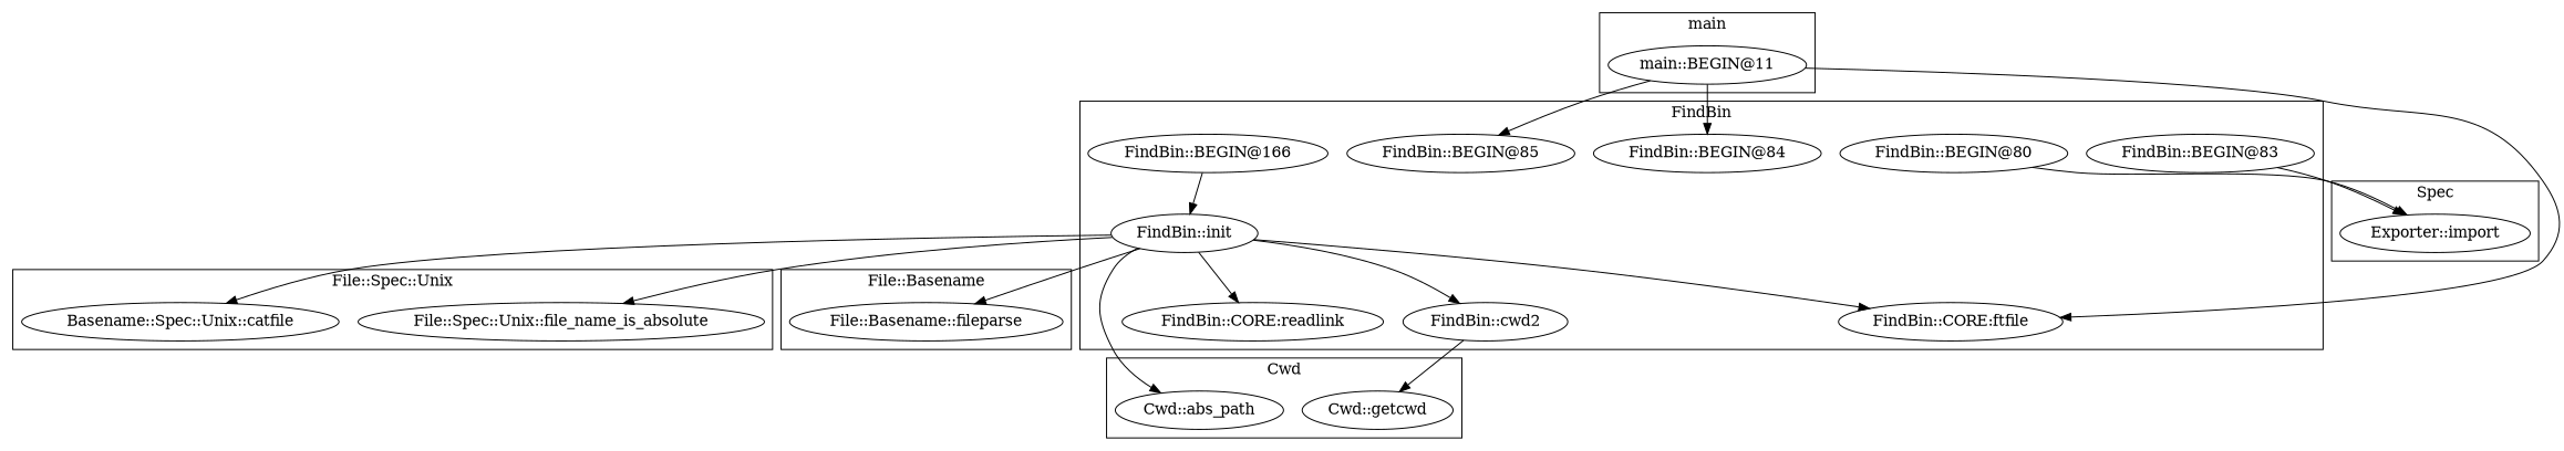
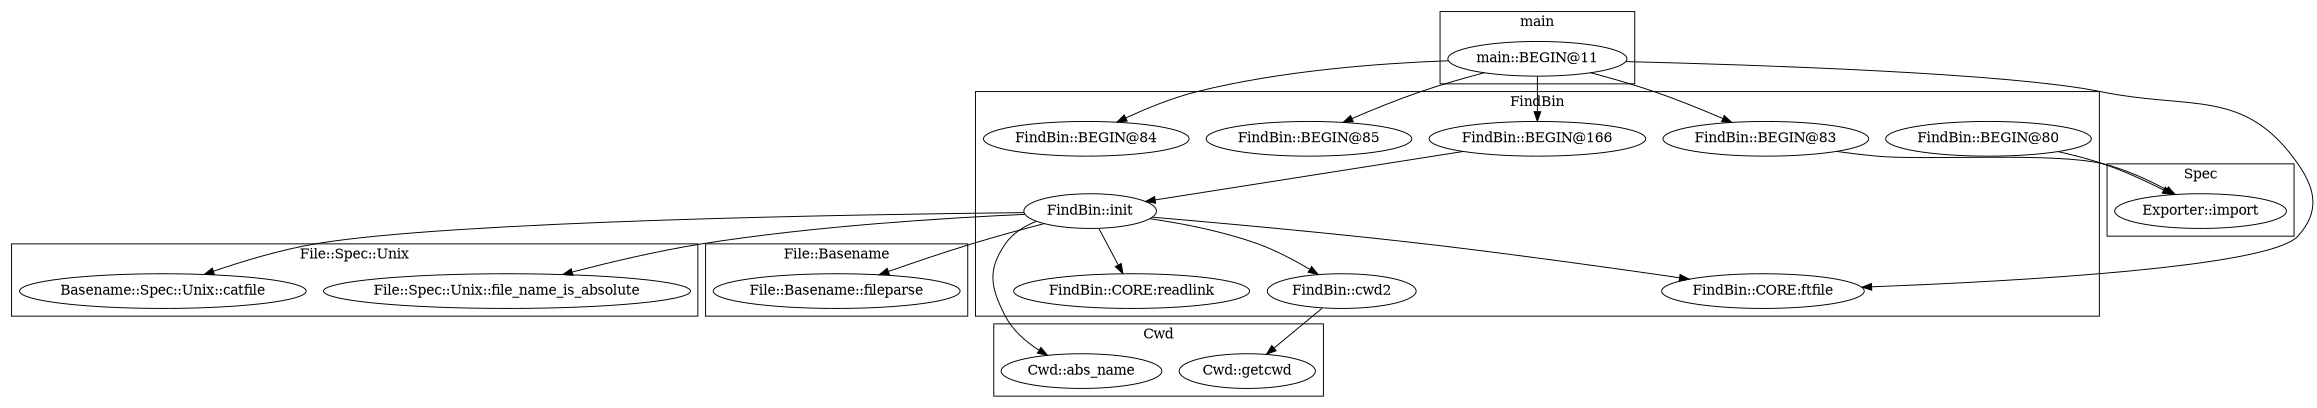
  digraph {
    "main::BEGIN@11"
    "File::Spec::Unix::file_name_is_absolute"
    n3 [label="Basename::Spec::Unix::catfile"]
    "FindBin::CORE:ftfile"
    "FindBin::BEGIN@83"
    "FindBin::CORE:readlink"
    "FindBin::init"
    "FindBin::BEGIN@80"
    "FindBin::BEGIN@85"
    "FindBin::BEGIN@84"
    "FindBin::BEGIN@166"
    "FindBin::cwd2"
    "Exporter::import"
    "File::Basename::fileparse"
-   "Cwd::abs_path"
+   "Cwd::abs_path" [label="Cwd::abs_name"]
    "Cwd::getcwd"
    subgraph cluster_1 {
      label=main
      "main::BEGIN@11"
    }
    subgraph cluster_2 {
      label="File::Spec::Unix"
      "File::Spec::Unix::file_name_is_absolute"
      n3
    }
    subgraph cluster_3 {
      label=FindBin
      "FindBin::CORE:ftfile"
      "FindBin::BEGIN@83"
      "FindBin::CORE:readlink"
      "FindBin::init"
      "FindBin::BEGIN@80"
      "FindBin::BEGIN@85"
      "FindBin::BEGIN@84"
      "FindBin::BEGIN@166"
      "FindBin::cwd2"
    }
    subgraph cluster_4 {
      label=Spec
      "Exporter::import"
    }
    subgraph cluster_5 {
      label="File::Basename"
      "File::Basename::fileparse"
    }
    subgraph cluster_6 {
      label=Cwd
      "Cwd::abs_path"
      "Cwd::getcwd"
    }
    "main::BEGIN@11" -> "FindBin::CORE:ftfile"
+   "main::BEGIN@11" -> "FindBin::BEGIN@83"
    "main::BEGIN@11" -> "FindBin::BEGIN@85"
    "main::BEGIN@11" -> "FindBin::BEGIN@84"
+   "main::BEGIN@11" -> "FindBin::BEGIN@166"
    "FindBin::BEGIN@83" -> "Exporter::import"
    "FindBin::init" -> "File::Spec::Unix::file_name_is_absolute"
    "FindBin::init" -> n3
    "FindBin::init" -> "FindBin::CORE:ftfile"
    "FindBin::init" -> "FindBin::CORE:readlink"
    "FindBin::init" -> "FindBin::cwd2"
    "FindBin::init" -> "File::Basename::fileparse"
    "FindBin::init" -> "Cwd::abs_path"
    "FindBin::BEGIN@80" -> "Exporter::import"
    "FindBin::BEGIN@166" -> "FindBin::init"
    "FindBin::cwd2" -> "Cwd::getcwd"
  }
